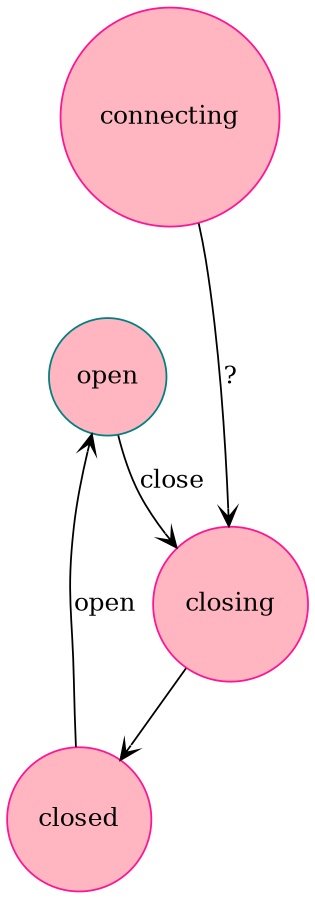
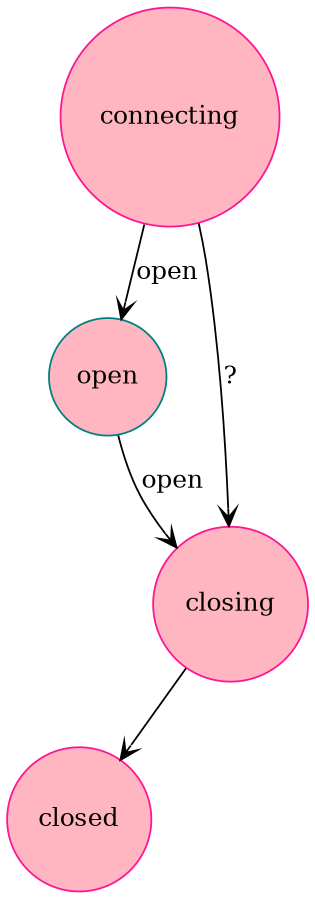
  digraph {
    node [color=deeppink fillcolor=lightpink shape=circle style=filled]
    edge [arrowhead=vee]
    open [color=teal]
    connecting
    closing
    closed
-   open -> closing [label=close]
-   closed -> open [label=open]
+   open -> closing [label=open]
+   connecting -> open [label=open]
    connecting -> closing [label="?"]
    closing -> closed
  }
